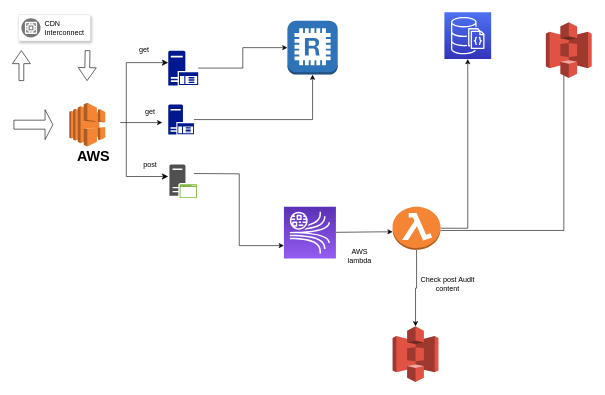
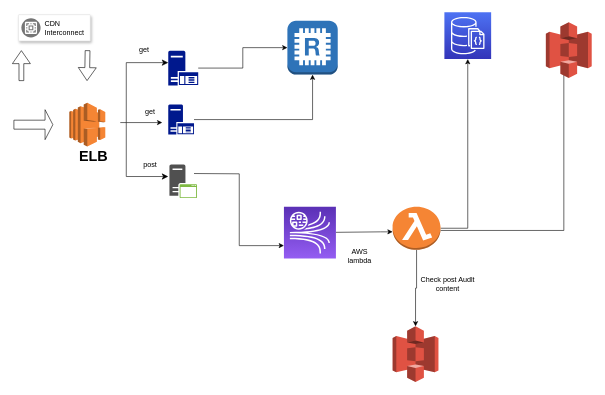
  <mxCell id="0" />
  <mxCell id="1" parent="0" />
  <mxCell id="2" value="" style="outlineConnect=0;dashed=0;verticalLabelPosition=bottom;verticalAlign=top;align=center;html=1;shape=mxgraph.aws3.elastic_load_balancing;fillColor=#F58534;gradientColor=none;" vertex="1" parent="1"><mxGeometry x="115" y="171" width="60" height="73" as="geometry" /></mxCell>
  <mxCell id="3" value="" style="strokeColor=#dddddd;shadow=1;strokeWidth=1;rounded=1;absoluteArcSize=1;arcSize=2;" vertex="1" parent="1"><mxGeometry x="30" y="24" width="120" height="44" as="geometry" /></mxCell>
  <mxCell id="4" value="CDN&#10;Interconnect" style="sketch=0;dashed=0;connectable=0;html=1;fillColor=#757575;strokeColor=none;shape=mxgraph.gcp2.google_network_edge_cache;part=1;labelPosition=right;verticalLabelPosition=middle;align=left;verticalAlign=middle;spacingLeft=5;fontSize=12;" vertex="1" parent="3"><mxGeometry y="0.5" width="32" height="32" relative="1" as="geometry"><mxPoint x="5" y="-16" as="offset" /></mxGeometry></mxCell>
  <mxCell id="5" value="" style="shape=singleArrow;direction=north;whiteSpace=wrap;html=1;arrowWidth=0.267;arrowSize=0.433;" vertex="1" parent="1"><mxGeometry x="20" y="84" width="30" height="50" as="geometry" /></mxCell>
  <mxCell id="6" value="" style="shape=singleArrow;direction=north;whiteSpace=wrap;html=1;arrowWidth=0.267;arrowSize=0.433;rotation=-179;" vertex="1" parent="1"><mxGeometry x="130" y="84" width="30" height="50" as="geometry" /></mxCell>
  <mxCell id="7" value="" style="shape=singleArrow;direction=north;whiteSpace=wrap;html=1;rotation=90;" vertex="1" parent="1"><mxGeometry x="30" y="175" width="50" height="65" as="geometry" /></mxCell>
- <mxCell id="8" value="&lt;p style=&quot;line-height: 90%;&quot;&gt;AWS&lt;/p&gt;" style="text;strokeColor=none;fillColor=none;html=1;fontSize=24;fontStyle=1;verticalAlign=middle;align=center;" vertex="1" parent="1"><mxGeometry x="120" y="254" width="70" height="10" as="geometry" /></mxCell>
+ <mxCell id="8" value="&lt;p style=&quot;line-height: 90%;&quot;&gt;ELB&lt;/p&gt;" style="text;strokeColor=none;fillColor=none;html=1;fontSize=24;fontStyle=1;verticalAlign=middle;align=center;" vertex="1" parent="1"><mxGeometry x="120" y="254" width="70" height="10" as="geometry" /></mxCell>
  <mxCell id="9" style="edgeStyle=orthogonalEdgeStyle;rounded=0;orthogonalLoop=1;jettySize=auto;html=1;entryX=0;entryY=0.5;entryDx=0;entryDy=0;entryPerimeter=0;" edge="1" parent="1" source="10" target="32"><mxGeometry relative="1" as="geometry" /></mxCell>
  <mxCell id="10" value="" style="sketch=0;aspect=fixed;pointerEvents=1;shadow=0;dashed=0;html=1;strokeColor=none;labelPosition=center;verticalLabelPosition=bottom;verticalAlign=top;align=center;fillColor=#00188D;shape=mxgraph.mscae.enterprise.application_server" vertex="1" parent="1"><mxGeometry x="280" y="84" width="50" height="58.14" as="geometry" /></mxCell>
  <mxCell id="11" style="edgeStyle=orthogonalEdgeStyle;rounded=0;orthogonalLoop=1;jettySize=auto;html=1;" edge="1" parent="1" source="12" target="32"><mxGeometry relative="1" as="geometry" /></mxCell>
  <mxCell id="12" value="" style="sketch=0;aspect=fixed;pointerEvents=1;shadow=0;dashed=0;html=1;strokeColor=none;labelPosition=center;verticalLabelPosition=bottom;verticalAlign=top;align=center;fillColor=#00188D;shape=mxgraph.mscae.enterprise.application_server" vertex="1" parent="1"><mxGeometry x="280" y="174" width="43" height="50" as="geometry" /></mxCell>
  <mxCell id="13" style="edgeStyle=orthogonalEdgeStyle;rounded=0;orthogonalLoop=1;jettySize=auto;html=1;entryX=1;entryY=0.25;entryDx=0;entryDy=0;entryPerimeter=0;" edge="1" parent="1" target="21"><mxGeometry relative="1" as="geometry"><mxPoint x="323" y="289" as="sourcePoint" /></mxGeometry></mxCell>
  <mxCell id="14" value="" style="edgeStyle=elbowEdgeStyle;elbow=horizontal;endArrow=classic;html=1;curved=0;rounded=0;endSize=8;startSize=8;" edge="1" parent="1"><mxGeometry width="50" height="50" relative="1" as="geometry"><mxPoint x="200" y="204" as="sourcePoint" /><mxPoint x="280" y="104" as="targetPoint" /><Array as="points"><mxPoint x="210" y="124" /></Array></mxGeometry></mxCell>
  <mxCell id="15" value="" style="edgeStyle=elbowEdgeStyle;elbow=horizontal;endArrow=classic;html=1;curved=0;rounded=0;endSize=8;startSize=8;" edge="1" parent="1"><mxGeometry width="50" height="50" relative="1" as="geometry"><mxPoint x="210" y="204" as="sourcePoint" /><mxPoint x="280" y="294" as="targetPoint" /><Array as="points"><mxPoint x="210" y="314" /></Array></mxGeometry></mxCell>
  <mxCell id="16" value="" style="endArrow=classic;html=1;rounded=0;" edge="1" parent="1"><mxGeometry width="50" height="50" relative="1" as="geometry"><mxPoint x="210" y="204" as="sourcePoint" /><mxPoint x="270" y="204" as="targetPoint" /></mxGeometry></mxCell>
  <mxCell id="17" value="get" style="text;strokeColor=none;align=center;fillColor=none;html=1;verticalAlign=middle;whiteSpace=wrap;rounded=0;" vertex="1" parent="1"><mxGeometry x="210" y="68" width="60" height="30" as="geometry" /></mxCell>
  <mxCell id="18" value="post" style="text;strokeColor=none;align=center;fillColor=none;html=1;verticalAlign=middle;whiteSpace=wrap;rounded=0;" vertex="1" parent="1"><mxGeometry x="220" y="264" width="60" height="20" as="geometry" /></mxCell>
  <mxCell id="19" value="AWS lambda" style="text;strokeColor=none;align=center;fillColor=none;html=1;verticalAlign=middle;whiteSpace=wrap;rounded=0;" vertex="1" parent="1"><mxGeometry x="569.33" y="411.25" width="61" height="30" as="geometry" /></mxCell>
  <mxCell id="20" style="edgeStyle=orthogonalEdgeStyle;rounded=0;orthogonalLoop=1;jettySize=auto;html=1;" edge="1" parent="1" source="21" target="25"><mxGeometry relative="1" as="geometry"><Array as="points"><mxPoint x="634.33" y="386.25" /><mxPoint x="634.33" y="386.25" /></Array></mxGeometry></mxCell>
  <mxCell id="21" value="" style="sketch=0;points=[[0,0,0],[0.25,0,0],[0.5,0,0],[0.75,0,0],[1,0,0],[0,1,0],[0.25,1,0],[0.5,1,0],[0.75,1,0],[1,1,0],[0,0.25,0],[0,0.5,0],[0,0.75,0],[1,0.25,0],[1,0.5,0],[1,0.75,0]];outlineConnect=0;fontColor=#232F3E;gradientColor=#945DF2;gradientDirection=north;fillColor=#5A30B5;strokeColor=#ffffff;dashed=0;verticalLabelPosition=bottom;verticalAlign=top;align=center;html=1;fontSize=12;fontStyle=0;aspect=fixed;shape=mxgraph.aws4.resourceIcon;resIcon=mxgraph.aws4.kinesis_data_streams;rotation=-180;" vertex="1" parent="1"><mxGeometry x="473.04" y="344.25" width="86.71" height="86.71" as="geometry" /></mxCell>
  <mxCell id="22" style="edgeStyle=orthogonalEdgeStyle;rounded=0;orthogonalLoop=1;jettySize=auto;html=1;" edge="1" parent="1" source="25" target="29"><mxGeometry relative="1" as="geometry" /></mxCell>
  <mxCell id="23" style="edgeStyle=orthogonalEdgeStyle;rounded=0;orthogonalLoop=1;jettySize=auto;html=1;" edge="1" parent="1" source="25" target="28"><mxGeometry relative="1" as="geometry" /></mxCell>
  <mxCell id="24" style="edgeStyle=orthogonalEdgeStyle;rounded=0;orthogonalLoop=1;jettySize=auto;html=1;entryX=0;entryY=0.5;entryDx=0;entryDy=0;entryPerimeter=0;" edge="1" parent="1" source="25" target="27"><mxGeometry relative="1" as="geometry"><Array as="points"><mxPoint x="940" y="384" /></Array></mxGeometry></mxCell>
  <mxCell id="25" value="" style="outlineConnect=0;dashed=0;verticalLabelPosition=bottom;verticalAlign=top;align=center;html=1;shape=mxgraph.aws3.lambda_function;fillColor=#F58534;gradientColor=none;" vertex="1" parent="1"><mxGeometry x="654.33" y="344.25" width="80" height="72" as="geometry" /></mxCell>
  <mxCell id="26" value="Check post Audlt content" style="text;strokeColor=none;align=center;fillColor=none;html=1;verticalAlign=middle;whiteSpace=wrap;rounded=0;" vertex="1" parent="1"><mxGeometry x="700" y="454" width="92.79" height="40" as="geometry" /></mxCell>
  <mxCell id="27" value="" style="outlineConnect=0;dashed=0;verticalLabelPosition=bottom;verticalAlign=top;align=center;html=1;shape=mxgraph.aws3.s3;fillColor=#E05243;gradientColor=none;" vertex="1" parent="1"><mxGeometry x="910" y="36.5" width="76.5" height="93" as="geometry" /></mxCell>
  <mxCell id="28" value="" style="outlineConnect=0;dashed=0;verticalLabelPosition=bottom;verticalAlign=top;align=center;html=1;shape=mxgraph.aws3.s3;fillColor=#E05243;gradientColor=none;" vertex="1" parent="1"><mxGeometry x="654.33" y="544" width="76.5" height="93" as="geometry" /></mxCell>
  <mxCell id="29" value="" style="sketch=0;points=[[0,0,0],[0.25,0,0],[0.5,0,0],[0.75,0,0],[1,0,0],[0,1,0],[0.25,1,0],[0.5,1,0],[0.75,1,0],[1,1,0],[0,0.25,0],[0,0.5,0],[0,0.75,0],[1,0.25,0],[1,0.5,0],[1,0.75,0]];outlineConnect=0;fontColor=#232F3E;gradientColor=#4D72F3;gradientDirection=north;fillColor=#3334B9;strokeColor=#ffffff;dashed=0;verticalLabelPosition=bottom;verticalAlign=top;align=center;html=1;fontSize=12;fontStyle=0;aspect=fixed;shape=mxgraph.aws4.resourceIcon;resIcon=mxgraph.aws4.documentdb_with_mongodb_compatibility;" vertex="1" parent="1"><mxGeometry x="740.72" y="20" width="78" height="78" as="geometry" /></mxCell>
  <mxCell id="30" value="" style="sketch=0;pointerEvents=1;shadow=0;dashed=0;html=1;strokeColor=none;fillColor=#505050;labelPosition=center;verticalLabelPosition=bottom;verticalAlign=top;outlineConnect=0;align=center;shape=mxgraph.office.servers.application_server_green;" vertex="1" parent="1"><mxGeometry x="282" y="274" width="46" height="56" as="geometry" /></mxCell>
  <mxCell id="31" value="get" style="text;strokeColor=none;align=center;fillColor=none;html=1;verticalAlign=middle;whiteSpace=wrap;rounded=0;" vertex="1" parent="1"><mxGeometry x="220" y="171" width="60" height="30" as="geometry" /></mxCell>
  <mxCell id="32" value="" style="outlineConnect=0;dashed=0;verticalLabelPosition=bottom;verticalAlign=top;align=center;html=1;shape=mxgraph.aws3.redis;fillColor=#2E73B8;gradientColor=none;" vertex="1" parent="1"><mxGeometry x="478.79" y="34" width="84" height="90" as="geometry" /></mxCell>
